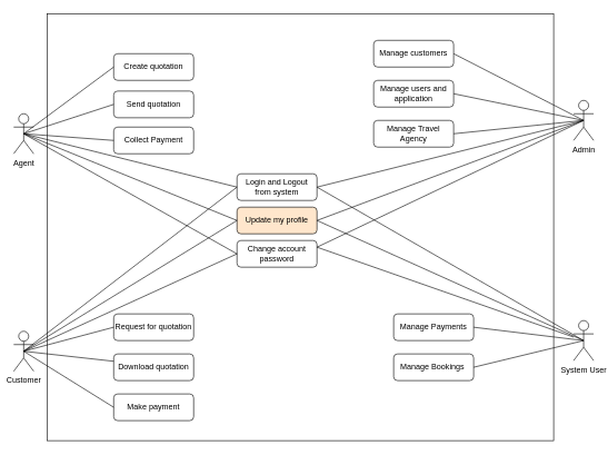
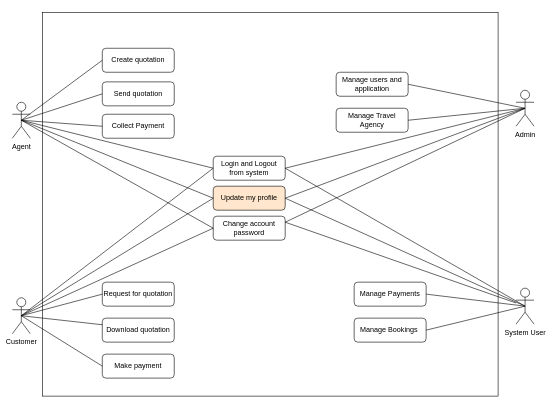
  <mxCell id="0" />
  <mxCell id="1" parent="0" />
  <mxCell id="2" value="Customer" style="shape=umlActor;verticalLabelPosition=bottom;verticalAlign=top;html=1;outlineConnect=0;" vertex="1" parent="1"><mxGeometry x="20" y="496" width="30" height="60" as="geometry" /></mxCell>
  <mxCell id="3" value="Agent" style="shape=umlActor;verticalLabelPosition=bottom;verticalAlign=top;html=1;outlineConnect=0;" vertex="1" parent="1"><mxGeometry x="20" y="170" width="30" height="60" as="geometry" /></mxCell>
  <mxCell id="4" value="System User" style="shape=umlActor;verticalLabelPosition=bottom;verticalAlign=top;html=1;outlineConnect=0;" vertex="1" parent="1"><mxGeometry x="860" y="480" width="30" height="60" as="geometry" /></mxCell>
  <mxCell id="5" value="Admin" style="shape=umlActor;verticalLabelPosition=bottom;verticalAlign=top;html=1;outlineConnect=0;" vertex="1" parent="1"><mxGeometry x="860" y="150" width="30" height="60" as="geometry" /></mxCell>
  <mxCell id="6" value="Create quotation" style="rounded=1;whiteSpace=wrap;html=1;" vertex="1" parent="1"><mxGeometry x="170" y="80" width="120" height="40" as="geometry" /></mxCell>
  <mxCell id="7" value="Send quotation" style="rounded=1;whiteSpace=wrap;html=1;" vertex="1" parent="1"><mxGeometry x="170" y="136" width="120" height="40" as="geometry" /></mxCell>
  <mxCell id="8" value="Collect Payment" style="rounded=1;whiteSpace=wrap;html=1;" vertex="1" parent="1"><mxGeometry x="170" y="190" width="120" height="40" as="geometry" /></mxCell>
  <mxCell id="9" value="" style="endArrow=none;html=1;rounded=0;entryX=0;entryY=0.5;entryDx=0;entryDy=0;exitX=0.5;exitY=0.5;exitDx=0;exitDy=0;exitPerimeter=0;endFill=0;" edge="1" parent="1" source="3" target="6"><mxGeometry width="50" height="50" relative="1" as="geometry"><mxPoint x="110" y="200" as="sourcePoint" /><mxPoint x="160" y="150" as="targetPoint" /><Array as="points" /></mxGeometry></mxCell>
  <mxCell id="10" value="Request for quotation" style="rounded=1;whiteSpace=wrap;html=1;" vertex="1" parent="1"><mxGeometry x="170" y="470" width="120" height="40" as="geometry" /></mxCell>
  <mxCell id="11" value="Download quotation" style="rounded=1;whiteSpace=wrap;html=1;" vertex="1" parent="1"><mxGeometry x="170" y="530" width="120" height="40" as="geometry" /></mxCell>
  <mxCell id="12" value="Make payment" style="rounded=1;whiteSpace=wrap;html=1;" vertex="1" parent="1"><mxGeometry x="170" y="590" width="120" height="40" as="geometry" /></mxCell>
  <mxCell id="13" value="" style="endArrow=none;html=1;rounded=0;entryX=0;entryY=0.5;entryDx=0;entryDy=0;exitX=0.5;exitY=0.5;exitDx=0;exitDy=0;exitPerimeter=0;endFill=0;" edge="1" parent="1" source="2" target="10"><mxGeometry width="50" height="50" relative="1" as="geometry"><mxPoint x="300" y="470" as="sourcePoint" /><mxPoint x="350" y="420" as="targetPoint" /></mxGeometry></mxCell>
  <mxCell id="14" value="" style="endArrow=none;html=1;rounded=0;exitX=0.5;exitY=0.5;exitDx=0;exitDy=0;exitPerimeter=0;endFill=0;" edge="1" parent="1" source="2"><mxGeometry width="50" height="50" relative="1" as="geometry"><mxPoint x="89" y="591" as="sourcePoint" /><mxPoint x="170" y="541" as="targetPoint" /></mxGeometry></mxCell>
  <mxCell id="15" value="" style="endArrow=none;html=1;rounded=0;entryX=0;entryY=0.5;entryDx=0;entryDy=0;exitX=0.5;exitY=0.5;exitDx=0;exitDy=0;exitPerimeter=0;endFill=0;" edge="1" parent="1" source="2" target="12"><mxGeometry width="50" height="50" relative="1" as="geometry"><mxPoint x="95" y="630" as="sourcePoint" /><mxPoint x="190" y="580" as="targetPoint" /></mxGeometry></mxCell>
  <mxCell id="16" value="Manage users and application" style="rounded=1;whiteSpace=wrap;html=1;" vertex="1" parent="1"><mxGeometry x="560" y="120" width="120" height="40" as="geometry" /></mxCell>
  <mxCell id="17" value="Manage Travel Agency" style="rounded=1;whiteSpace=wrap;html=1;" vertex="1" parent="1"><mxGeometry x="560" y="180" width="120" height="40" as="geometry" /></mxCell>
- <mxCell id="18" value="Manage customers" style="rounded=1;whiteSpace=wrap;html=1;" vertex="1" parent="1"><mxGeometry x="560" y="60" width="120" height="40" as="geometry" /></mxCell>
  <mxCell id="19" value="" style="endArrow=none;html=1;rounded=0;exitX=1;exitY=0.5;exitDx=0;exitDy=0;entryX=0.5;entryY=0.5;entryDx=0;entryDy=0;entryPerimeter=0;startArrow=none;startFill=0;" edge="1" parent="1" source="16" target="5"><mxGeometry width="50" height="50" relative="1" as="geometry"><mxPoint x="778" y="331" as="sourcePoint" /><mxPoint x="828" y="281" as="targetPoint" /></mxGeometry></mxCell>
  <mxCell id="20" value="" style="endArrow=none;html=1;rounded=0;exitX=1;exitY=0.5;exitDx=0;exitDy=0;startArrow=none;startFill=0;entryX=0.5;entryY=0.5;entryDx=0;entryDy=0;entryPerimeter=0;" edge="1" parent="1" source="17" target="5"><mxGeometry width="50" height="50" relative="1" as="geometry"><mxPoint x="710" y="201" as="sourcePoint" /><mxPoint x="813" y="206" as="targetPoint" /></mxGeometry></mxCell>
- <mxCell id="21" value="" style="endArrow=none;html=1;rounded=0;exitX=1;exitY=0.5;exitDx=0;exitDy=0;entryX=0.5;entryY=0.5;entryDx=0;entryDy=0;entryPerimeter=0;startArrow=none;startFill=0;" edge="1" parent="1" source="18" target="5"><mxGeometry width="50" height="50" relative="1" as="geometry"><mxPoint x="719" y="242" as="sourcePoint" /><mxPoint x="822" y="278" as="targetPoint" /></mxGeometry></mxCell>
  <mxCell id="22" value="Manage Bookings&amp;nbsp;" style="rounded=1;whiteSpace=wrap;html=1;" vertex="1" parent="1"><mxGeometry x="590" y="530" width="120" height="40" as="geometry" /></mxCell>
  <mxCell id="23" value="Manage Payments" style="rounded=1;whiteSpace=wrap;html=1;" vertex="1" parent="1"><mxGeometry x="590" y="470" width="120" height="40" as="geometry" /></mxCell>
  <mxCell id="24" value="" style="endArrow=none;html=1;rounded=0;exitX=1;exitY=0.5;exitDx=0;exitDy=0;entryX=0.5;entryY=0.5;entryDx=0;entryDy=0;entryPerimeter=0;startArrow=none;startFill=0;" edge="1" parent="1" source="23" target="4"><mxGeometry width="50" height="50" relative="1" as="geometry"><mxPoint x="508" y="376" as="sourcePoint" /><mxPoint x="558" y="326" as="targetPoint" /></mxGeometry></mxCell>
  <mxCell id="25" value="" style="endArrow=none;html=1;rounded=0;exitX=1;exitY=0.5;exitDx=0;exitDy=0;entryX=0.5;entryY=0.5;entryDx=0;entryDy=0;entryPerimeter=0;startArrow=none;startFill=0;" edge="1" parent="1" source="22" target="4"><mxGeometry width="50" height="50" relative="1" as="geometry"><mxPoint x="738" y="546" as="sourcePoint" /><mxPoint x="788" y="496" as="targetPoint" /></mxGeometry></mxCell>
  <mxCell id="26" value="Login and Logout from system" style="rounded=1;whiteSpace=wrap;html=1;" vertex="1" parent="1"><mxGeometry x="355" y="260" width="120" height="40" as="geometry" /></mxCell>
  <mxCell id="27" value="Update my profile" style="rounded=1;whiteSpace=wrap;html=1;fillColor=#ffe6cc;" vertex="1" parent="1"><mxGeometry x="355" y="310" width="120" height="40" as="geometry" /></mxCell>
  <mxCell id="28" value="Change account password" style="rounded=1;whiteSpace=wrap;html=1;" vertex="1" parent="1"><mxGeometry x="355" y="360" width="120" height="40" as="geometry" /></mxCell>
  <mxCell id="29" value="" style="endArrow=none;html=1;rounded=0;entryX=0;entryY=0.5;entryDx=0;entryDy=0;endFill=0;" edge="1" parent="1" target="26"><mxGeometry width="50" height="50" relative="1" as="geometry"><mxPoint x="35" y="200" as="sourcePoint" /><mxPoint x="410" y="310" as="targetPoint" /></mxGeometry></mxCell>
  <mxCell id="30" value="" style="endArrow=none;html=1;rounded=0;entryX=0;entryY=0.5;entryDx=0;entryDy=0;exitX=0.5;exitY=0.5;exitDx=0;exitDy=0;exitPerimeter=0;endFill=0;" edge="1" parent="1" source="3" target="27"><mxGeometry width="50" height="50" relative="1" as="geometry"><mxPoint x="95" y="257.002" as="sourcePoint" /><mxPoint x="379" y="326.34" as="targetPoint" /></mxGeometry></mxCell>
  <mxCell id="31" value="" style="endArrow=none;html=1;rounded=0;entryX=0;entryY=0.5;entryDx=0;entryDy=0;exitX=0.5;exitY=0.5;exitDx=0;exitDy=0;exitPerimeter=0;endFill=0;" edge="1" parent="1" source="3" target="28"><mxGeometry width="50" height="50" relative="1" as="geometry"><mxPoint x="95" y="295.002" as="sourcePoint" /><mxPoint x="379" y="364.34" as="targetPoint" /><Array as="points" /></mxGeometry></mxCell>
  <mxCell id="32" value="" style="endArrow=none;html=1;rounded=0;exitX=0.5;exitY=0.5;exitDx=0;exitDy=0;exitPerimeter=0;entryX=0;entryY=0.5;entryDx=0;entryDy=0;endFill=0;" edge="1" parent="1" source="3" target="8"><mxGeometry width="50" height="50" relative="1" as="geometry"><mxPoint x="360" y="260" as="sourcePoint" /><mxPoint x="410" y="210" as="targetPoint" /></mxGeometry></mxCell>
  <mxCell id="33" value="" style="endArrow=none;html=1;rounded=0;exitX=0.5;exitY=0.5;exitDx=0;exitDy=0;exitPerimeter=0;endFill=0;entryX=0;entryY=0.5;entryDx=0;entryDy=0;" edge="1" parent="1" source="3" target="7"><mxGeometry width="50" height="50" relative="1" as="geometry"><mxPoint x="25" y="161" as="sourcePoint" /><mxPoint x="170" y="187" as="targetPoint" /></mxGeometry></mxCell>
  <mxCell id="34" value="" style="endArrow=none;html=1;rounded=0;entryX=0;entryY=0.5;entryDx=0;entryDy=0;exitX=0.5;exitY=0.5;exitDx=0;exitDy=0;exitPerimeter=0;endFill=0;" edge="1" parent="1" source="2" target="26"><mxGeometry width="50" height="50" relative="1" as="geometry"><mxPoint x="-3" y="268" as="sourcePoint" /><mxPoint x="317" y="448" as="targetPoint" /><Array as="points" /></mxGeometry></mxCell>
  <mxCell id="35" value="" style="endArrow=none;html=1;rounded=0;entryX=0;entryY=0.5;entryDx=0;entryDy=0;exitX=0.5;exitY=0.5;exitDx=0;exitDy=0;exitPerimeter=0;endFill=0;" edge="1" parent="1" source="2" target="28"><mxGeometry width="50" height="50" relative="1" as="geometry"><mxPoint x="103" y="563" as="sourcePoint" /><mxPoint x="393" y="317" as="targetPoint" /><Array as="points" /></mxGeometry></mxCell>
  <mxCell id="36" value="" style="endArrow=none;html=1;rounded=0;entryX=0;entryY=0.5;entryDx=0;entryDy=0;exitX=0.5;exitY=0.5;exitDx=0;exitDy=0;exitPerimeter=0;endFill=0;" edge="1" parent="1" source="2" target="27"><mxGeometry width="50" height="50" relative="1" as="geometry"><mxPoint x="36" y="492" as="sourcePoint" /><mxPoint x="326" y="246" as="targetPoint" /><Array as="points" /></mxGeometry></mxCell>
  <mxCell id="37" value="" style="endArrow=none;html=1;rounded=0;entryX=0.5;entryY=0.5;entryDx=0;entryDy=0;entryPerimeter=0;exitX=1;exitY=0.5;exitDx=0;exitDy=0;" edge="1" parent="1" source="26" target="5"><mxGeometry width="50" height="50" relative="1" as="geometry"><mxPoint x="470" y="360" as="sourcePoint" /><mxPoint x="520" y="310" as="targetPoint" /></mxGeometry></mxCell>
  <mxCell id="38" value="" style="endArrow=none;html=1;rounded=0;exitX=1;exitY=0.5;exitDx=0;exitDy=0;entryX=0.5;entryY=0.5;entryDx=0;entryDy=0;entryPerimeter=0;" edge="1" parent="1" source="27" target="5"><mxGeometry width="50" height="50" relative="1" as="geometry"><mxPoint x="503" y="320" as="sourcePoint" /><mxPoint x="810" y="210" as="targetPoint" /></mxGeometry></mxCell>
  <mxCell id="39" value="" style="endArrow=none;html=1;rounded=0;exitX=1;exitY=0.25;exitDx=0;exitDy=0;entryX=0.5;entryY=0.5;entryDx=0;entryDy=0;entryPerimeter=0;" edge="1" parent="1" source="28" target="5"><mxGeometry width="50" height="50" relative="1" as="geometry"><mxPoint x="513" y="351" as="sourcePoint" /><mxPoint x="851" y="277" as="targetPoint" /></mxGeometry></mxCell>
  <mxCell id="40" value="" style="endArrow=none;html=1;rounded=0;entryX=0.5;entryY=0.5;entryDx=0;entryDy=0;entryPerimeter=0;exitX=1;exitY=0.5;exitDx=0;exitDy=0;" edge="1" parent="1" source="26" target="4"><mxGeometry width="50" height="50" relative="1" as="geometry"><mxPoint x="538" y="370" as="sourcePoint" /><mxPoint x="876" y="296" as="targetPoint" /></mxGeometry></mxCell>
  <mxCell id="41" value="" style="endArrow=none;html=1;rounded=0;exitX=1;exitY=0.5;exitDx=0;exitDy=0;entryX=0.5;entryY=0.5;entryDx=0;entryDy=0;entryPerimeter=0;" edge="1" parent="1" source="27" target="4"><mxGeometry width="50" height="50" relative="1" as="geometry"><mxPoint x="547" y="397" as="sourcePoint" /><mxPoint x="885" y="323" as="targetPoint" /></mxGeometry></mxCell>
  <mxCell id="42" value="" style="endArrow=none;html=1;rounded=0;exitX=1;exitY=0.25;exitDx=0;exitDy=0;" edge="1" parent="1" source="28" target="4"><mxGeometry width="50" height="50" relative="1" as="geometry"><mxPoint x="564" y="426" as="sourcePoint" /><mxPoint x="820" y="450" as="targetPoint" /></mxGeometry></mxCell>
  <mxCell id="43" value="" style="rounded=0;whiteSpace=wrap;html=1;fillColor=none;" vertex="1" parent="1"><mxGeometry x="70" y="20" width="760" height="640" as="geometry" /></mxCell>
